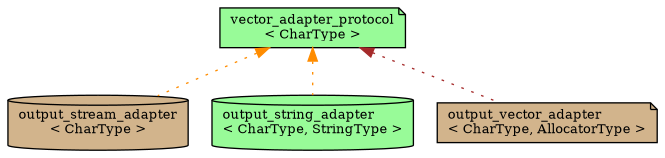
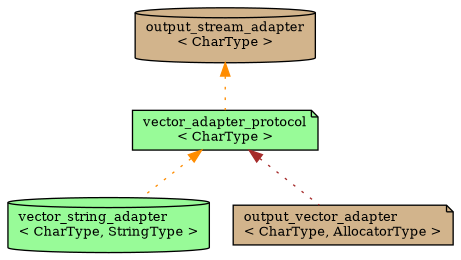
  digraph {
    fontname="DejaVu Serif"
    rankdir=TB
    node [color=black fillcolor=palegreen fontname="DejaVu Serif" fontsize=10 shape=note style=filled]
    edge [color=darkorange dir=back fontname="DejaVu Serif" fontsize=10 labelfontname=Helvetica labelfontsize=10 style=dotted]
    n1 [height=0.2 label="vector_adapter_protocol\l\< CharType \>" width=0.4]
    n2 [fillcolor=tan height=0.2 label="output_stream_adapter\l\< CharType \>" shape=cylinder width=0.4]
-   n3 [height=0.2 label="output_string_adapter\l\< CharType, StringType \>" shape=cylinder width=0.4]
+   n3 [height=0.2 label="vector_string_adapter\l\< CharType, StringType \>" shape=cylinder width=0.4]
    n4 [fillcolor=tan height=0.2 label="output_vector_adapter\l\< CharType, AllocatorType \>" width=0.4]
-   n1 -> n2
+   n2 -> n1
    n1 -> n3
    n1 -> n4 [color=brown]
  }
